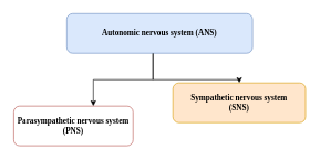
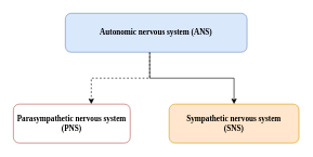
  <mxCell id="0" />
  <mxCell id="1" parent="0" />
- <mxCell id="2" value="" style="edgeStyle=orthogonalEdgeStyle;rounded=0;orthogonalLoop=1;jettySize=auto;html=1;fontFamily=Garamond;fontStyle=1" edge="1" parent="1" source="3" target="4"><mxGeometry relative="1" as="geometry"><Array as="points"><mxPoint x="230" y="120" /><mxPoint x="140" y="120" /></Array></mxGeometry></mxCell>
+ <mxCell id="2" value="" style="edgeStyle=orthogonalEdgeStyle;rounded=0;orthogonalLoop=1;jettySize=auto;html=1;fontFamily=Garamond;fontStyle=1;dashed=1;" edge="1" parent="1" source="3" target="4"><mxGeometry relative="1" as="geometry"><Array as="points"><mxPoint x="230" y="120" /><mxPoint x="140" y="120" /></Array></mxGeometry></mxCell>
  <mxCell id="3" value="Autonomic nervous system (ANS)" style="rounded=1;whiteSpace=wrap;html=1;fontSize=12;glass=0;strokeWidth=1;shadow=0;fillColor=#dae8fc;strokeColor=#6c8ebf;fontFamily=Garamond;fontStyle=1" parent="1" vertex="1"><mxGeometry x="100" y="20" width="280" height="60" as="geometry" /></mxCell>
  <mxCell id="4" value="Parasympathetic nervous system&lt;br&gt;(PNS)" style="whiteSpace=wrap;html=1;rounded=1;shadow=0;strokeWidth=1;glass=0;fontFamily=Garamond;fontStyle=1;fillColor=#ffffff;strokeColor=#b85450;" vertex="1" parent="1"><mxGeometry x="20" y="160" width="180" height="60" as="geometry" /></mxCell>
  <mxCell id="5" value="" style="edgeStyle=orthogonalEdgeStyle;rounded=0;orthogonalLoop=1;jettySize=auto;html=1;entryX=0.5;entryY=0;entryDx=0;entryDy=0;fontFamily=Garamond;fontStyle=1" edge="1" parent="1" target="6"><mxGeometry relative="1" as="geometry"><mxPoint x="230" y="80" as="sourcePoint" /><mxPoint x="320" y="150" as="targetPoint" /><Array as="points"><mxPoint x="230" y="120" /><mxPoint x="360" y="120" /></Array></mxGeometry></mxCell>
- <mxCell id="6" value="Sympathetic nervous system&lt;br&gt;(SNS)" style="whiteSpace=wrap;html=1;rounded=1;shadow=0;strokeWidth=1;glass=0;fontFamily=Garamond;fontStyle=1;fillColor=#ffe6cc;strokeColor=#d79b00;" vertex="1" parent="1"><mxGeometry x="260" y="125" width="200" height="60" as="geometry" /></mxCell>
+ <mxCell id="6" value="Sympathetic nervous system&lt;br&gt;(SNS)" style="whiteSpace=wrap;html=1;rounded=1;shadow=0;strokeWidth=1;glass=0;fontFamily=Garamond;fontStyle=1;fillColor=#ffe6cc;strokeColor=#d79b00;" vertex="1" parent="1"><mxGeometry x="260" y="160" width="200" height="60" as="geometry" /></mxCell>
